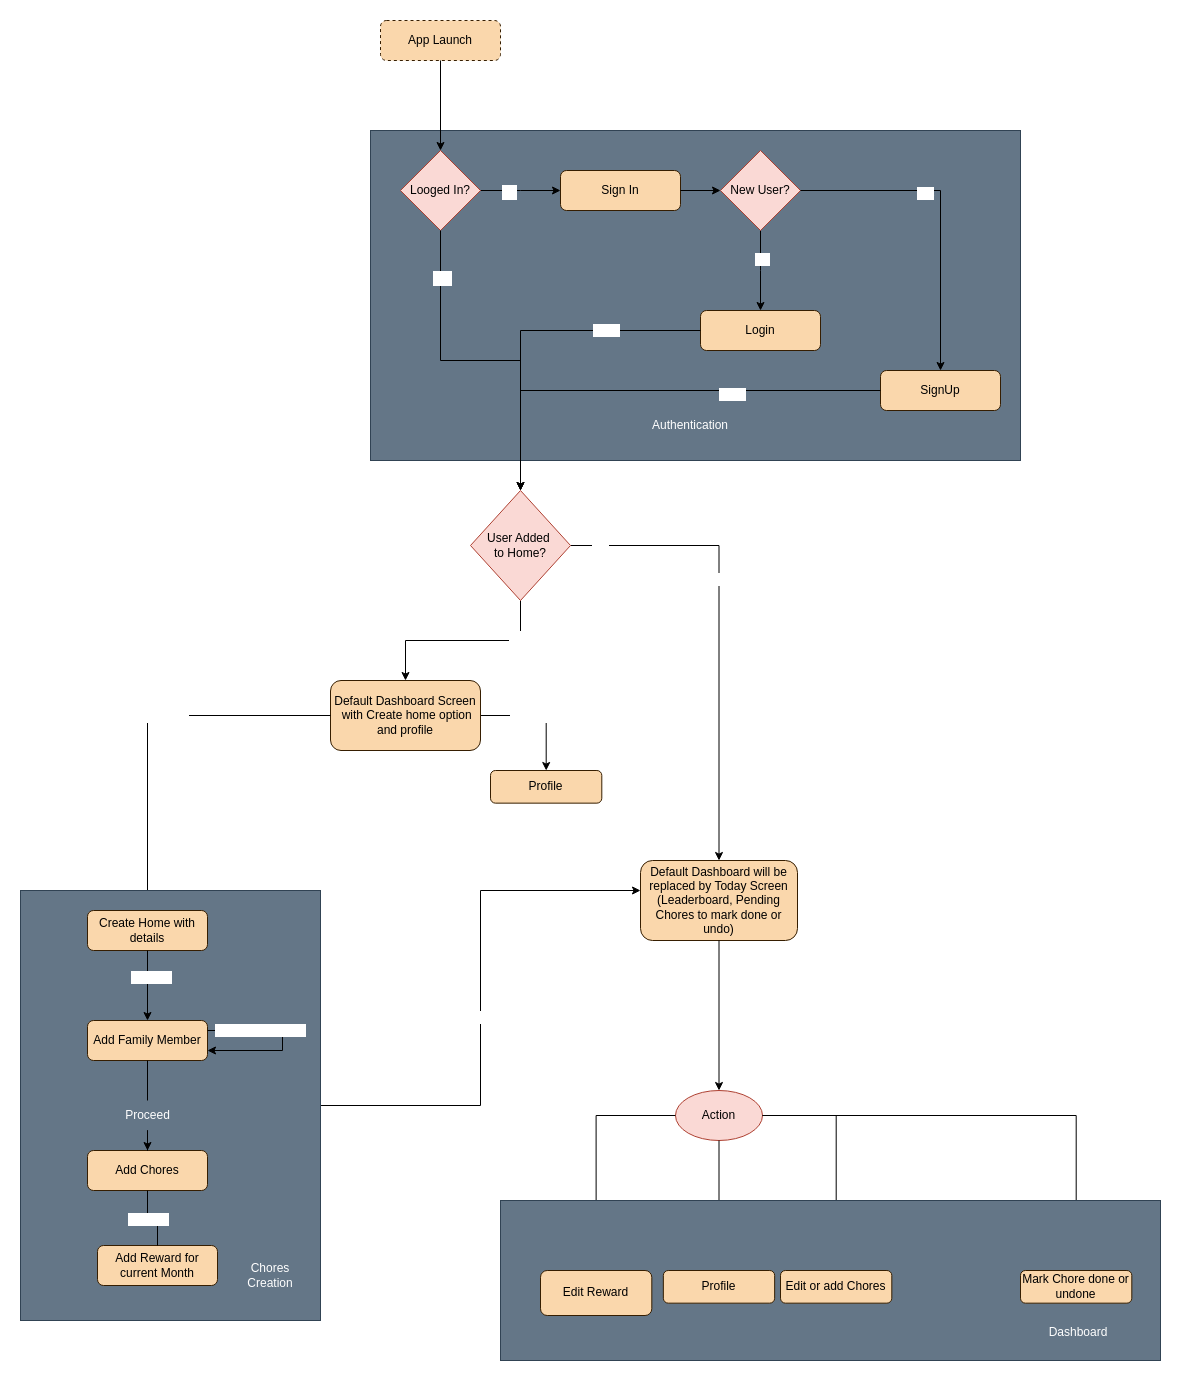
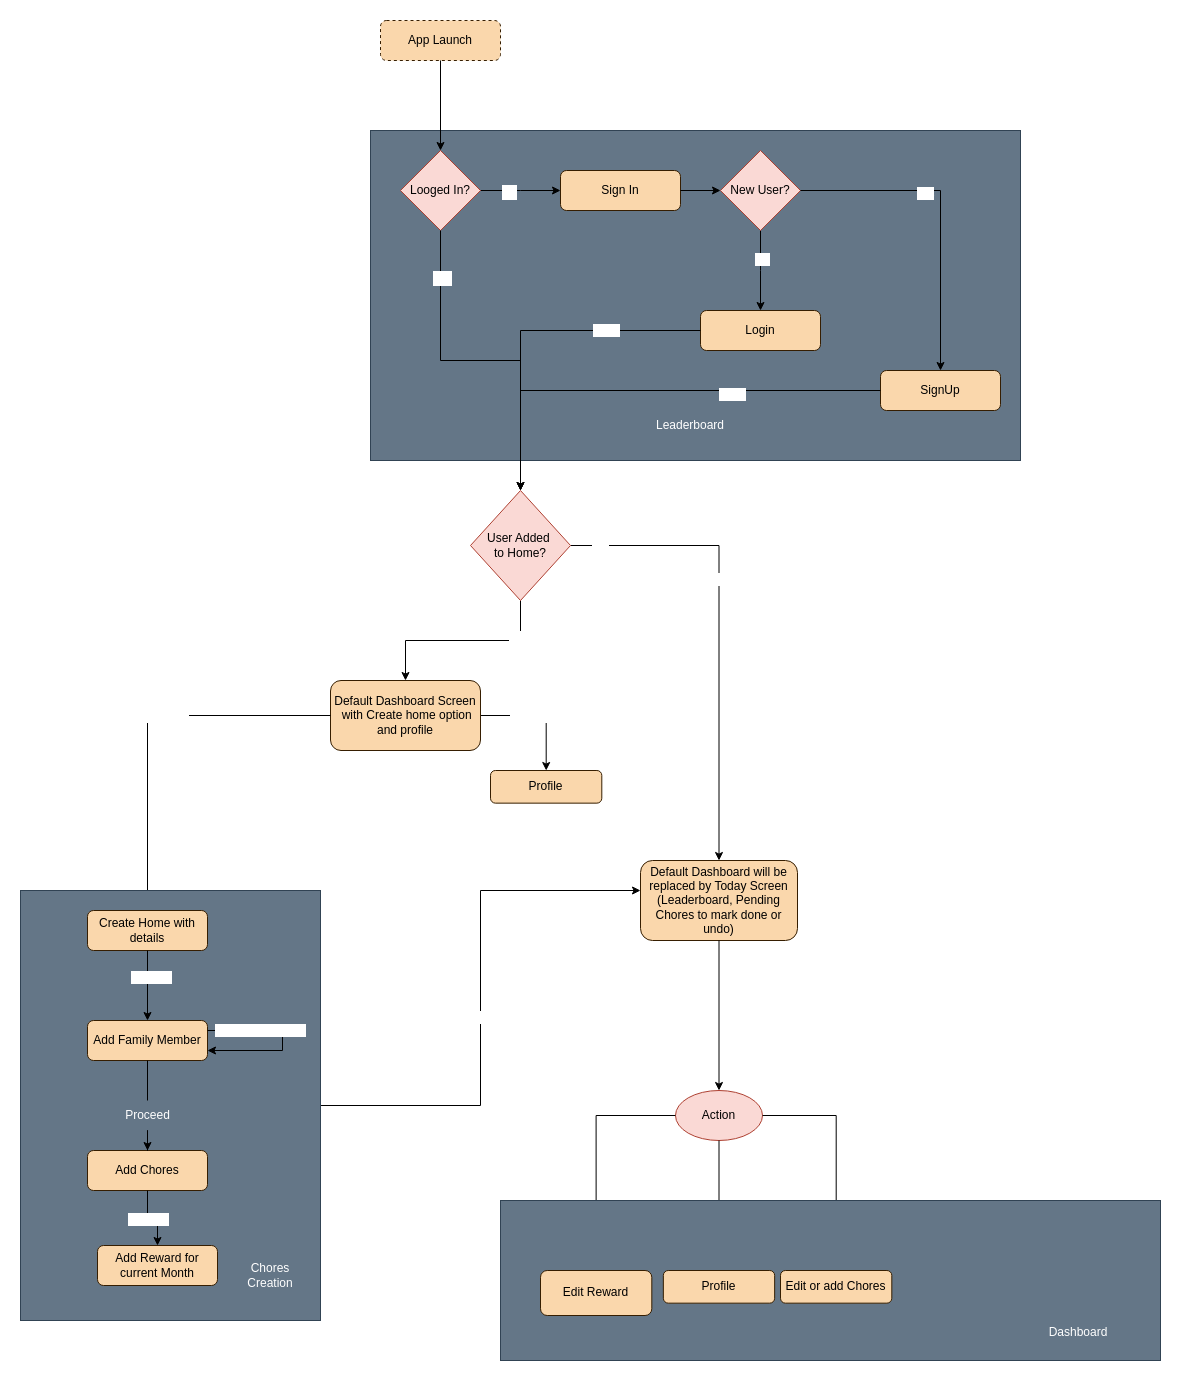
  <mxCell id="0" />
  <mxCell id="1" parent="0" />
  <mxCell id="2" value="App Launch" style="rounded=1;whiteSpace=wrap;html=1;fillColor=#fad7ac;strokeColor=#361E01;fontColor=#000000;dashed=1;" vertex="1" parent="1"><mxGeometry x="380" y="20" width="120" height="40" as="geometry" /></mxCell>
  <mxCell id="3" style="edgeStyle=orthogonalEdgeStyle;rounded=0;orthogonalLoop=1;jettySize=auto;html=1;fontColor=#FFFFFF;" edge="1" parent="1" source="8" target="11"><mxGeometry relative="1" as="geometry" /></mxCell>
  <mxCell id="4" value="&lt;span style=&quot;font-size: 12px;&quot;&gt;No&lt;/span&gt;" style="edgeLabel;html=1;align=center;verticalAlign=middle;resizable=0;points=[];fontColor=#FFFFFF;" vertex="1" connectable="0" parent="3"><mxGeometry x="-0.54" y="-3" relative="1" as="geometry"><mxPoint as="offset" /></mxGeometry></mxCell>
  <mxCell id="5" style="edgeStyle=orthogonalEdgeStyle;rounded=0;orthogonalLoop=1;jettySize=auto;html=1;entryX=0.5;entryY=0;entryDx=0;entryDy=0;fontColor=#FFFFFF;" edge="1" parent="1" source="8" target="14"><mxGeometry relative="1" as="geometry" /></mxCell>
  <mxCell id="6" value="Yes" style="edgeLabel;html=1;align=center;verticalAlign=middle;resizable=0;points=[];fontColor=#FFFFFF;" vertex="1" connectable="0" parent="5"><mxGeometry x="-0.873" relative="1" as="geometry"><mxPoint as="offset" /></mxGeometry></mxCell>
  <mxCell id="7" value="To Profile" style="edgeLabel;html=1;align=center;verticalAlign=middle;resizable=0;points=[];fontColor=#FFFFFF;" vertex="1" connectable="0" parent="5"><mxGeometry x="-0.213" relative="1" as="geometry"><mxPoint as="offset" /></mxGeometry></mxCell>
  <mxCell id="8" value="User Added&amp;nbsp;&lt;br&gt;to Home?" style="rhombus;whiteSpace=wrap;html=1;strokeColor=#ae4132;fillColor=#fad9d5;fontColor=#000000;" vertex="1" parent="1"><mxGeometry x="470" y="490" width="100" height="110" as="geometry" /></mxCell>
  <mxCell id="9" style="edgeStyle=orthogonalEdgeStyle;rounded=0;orthogonalLoop=1;jettySize=auto;html=1;fontColor=#FFFFFF;" edge="1" parent="1" source="11" target="16"><mxGeometry relative="1" as="geometry" /></mxCell>
  <mxCell id="10" value="go to Profile" style="edgeLabel;html=1;align=center;verticalAlign=middle;resizable=0;points=[];fontColor=#FFFFFF;" vertex="1" connectable="0" parent="9"><mxGeometry x="-0.047" relative="1" as="geometry"><mxPoint as="offset" /></mxGeometry></mxCell>
  <mxCell id="11" value="Default Dashboard Screen&lt;br&gt;&amp;nbsp;with Create home option and profile" style="rounded=1;whiteSpace=wrap;html=1;fillColor=#fad7ac;strokeColor=#361E01;fontColor=#000000;" vertex="1" parent="1"><mxGeometry x="330" y="680" width="150" height="70" as="geometry" /></mxCell>
  <mxCell id="12" style="edgeStyle=orthogonalEdgeStyle;rounded=0;orthogonalLoop=1;jettySize=auto;html=1;fontColor=#FFFFFF;" edge="1" parent="1" source="11" target="21"><mxGeometry relative="1" as="geometry" /></mxCell>
  <mxCell id="13" value="&lt;span style=&quot;font-size: 12px;&quot;&gt;Create Home&lt;/span&gt;" style="edgeLabel;html=1;align=center;verticalAlign=middle;resizable=0;points=[];fontColor=#FFFFFF;" vertex="1" connectable="0" parent="12"><mxGeometry x="-0.056" y="-2" relative="1" as="geometry"><mxPoint y="1" as="offset" /></mxGeometry></mxCell>
  <mxCell id="14" value="Default Dashboard will be replaced by Today Screen&lt;br&gt;(Leaderboard, Pending Chores to mark done or undo)" style="rounded=1;whiteSpace=wrap;html=1;fillColor=#fad7ac;strokeColor=#361E01;fontColor=#000000;" vertex="1" parent="1"><mxGeometry x="640" y="860" width="157" height="80" as="geometry" /></mxCell>
  <mxCell id="15" style="edgeStyle=orthogonalEdgeStyle;rounded=0;orthogonalLoop=1;jettySize=auto;html=1;fontColor=#FFFFFF;entryX=0.5;entryY=0;entryDx=0;entryDy=0;exitX=0.5;exitY=1;exitDx=0;exitDy=0;" edge="1" parent="1" source="14" target="36"><mxGeometry relative="1" as="geometry"><mxPoint x="1258" y="1040" as="targetPoint" /></mxGeometry></mxCell>
  <mxCell id="16" value="Profile" style="rounded=1;whiteSpace=wrap;html=1;fillColor=#fad7ac;strokeColor=#361E01;fontColor=#000000;" vertex="1" parent="1"><mxGeometry x="490" y="769.998" width="111.295" height="32.653" as="geometry" /></mxCell>
  <mxCell id="17" style="edgeStyle=orthogonalEdgeStyle;rounded=0;orthogonalLoop=1;jettySize=auto;html=1;entryX=0;entryY=0.375;entryDx=0;entryDy=0;entryPerimeter=0;fontColor=#FFFFFF;" edge="1" parent="1" source="20" target="14"><mxGeometry relative="1" as="geometry" /></mxCell>
  <mxCell id="18" value="Done" style="edgeLabel;html=1;align=center;verticalAlign=middle;resizable=0;points=[];fontColor=#FFFFFF;" vertex="1" connectable="0" parent="17"><mxGeometry x="-0.07" y="-1" relative="1" as="geometry"><mxPoint as="offset" /></mxGeometry></mxCell>
  <mxCell id="19" value="" style="group" vertex="1" connectable="0" parent="1"><mxGeometry x="20" y="890" width="300" height="430" as="geometry" /></mxCell>
  <mxCell id="20" value="" style="rounded=0;whiteSpace=wrap;html=1;strokeColor=#314354;fillColor=#647687;fontColor=#ffffff;container=0;" vertex="1" parent="19"><mxGeometry width="300" height="430" as="geometry" /></mxCell>
  <mxCell id="21" value="Create Home with details" style="rounded=1;whiteSpace=wrap;html=1;fillColor=#fad7ac;strokeColor=#361E01;fontColor=#000000;container=0;" vertex="1" parent="19"><mxGeometry x="67" y="20" width="120" height="40" as="geometry" /></mxCell>
  <mxCell id="22" value="Add Family Member" style="rounded=1;whiteSpace=wrap;html=1;fillColor=#fad7ac;strokeColor=#361E01;fontColor=#000000;container=0;" vertex="1" parent="19"><mxGeometry x="67" y="130" width="120" height="40" as="geometry" /></mxCell>
  <mxCell id="23" value="Add Chores" style="rounded=1;whiteSpace=wrap;html=1;fillColor=#fad7ac;strokeColor=#361E01;fontColor=#000000;container=0;" vertex="1" parent="19"><mxGeometry x="67" y="260" width="120" height="40" as="geometry" /></mxCell>
  <mxCell id="24" style="edgeStyle=orthogonalEdgeStyle;rounded=0;orthogonalLoop=1;jettySize=auto;html=1;entryX=0.5;entryY=0;entryDx=0;entryDy=0;fontColor=#FFFFFF;" edge="1" parent="19" source="21" target="22"><mxGeometry relative="1" as="geometry" /></mxCell>
  <mxCell id="25" value="Proceed&lt;br&gt;" style="edgeLabel;html=1;align=center;verticalAlign=middle;resizable=0;points=[];fontColor=#FFFFFF;container=0;" vertex="1" connectable="0" parent="24"><mxGeometry x="-0.248" y="3" relative="1" as="geometry"><mxPoint as="offset" /></mxGeometry></mxCell>
  <mxCell id="26" value="Proceed" style="text;html=1;align=center;verticalAlign=middle;resizable=0;points=[];autosize=1;strokeColor=none;fillColor=none;fontColor=#FFFFFF;container=0;" vertex="1" parent="19"><mxGeometry x="92" y="210" width="70" height="30" as="geometry" /></mxCell>
  <mxCell id="27" style="edgeStyle=orthogonalEdgeStyle;rounded=0;orthogonalLoop=1;jettySize=auto;html=1;fontColor=#FFFFFF;startArrow=none;" edge="1" parent="19" source="26" target="23"><mxGeometry relative="1" as="geometry" /></mxCell>
  <mxCell id="28" value="" style="edgeStyle=orthogonalEdgeStyle;rounded=0;orthogonalLoop=1;jettySize=auto;html=1;fontColor=#FFFFFF;endArrow=none;" edge="1" parent="19" source="22" target="26"><mxGeometry relative="1" as="geometry"><mxPoint x="132" y="190" as="sourcePoint" /><mxPoint x="137" y="250" as="targetPoint" /></mxGeometry></mxCell>
  <mxCell id="29" value="Add Reward for current Month" style="rounded=1;whiteSpace=wrap;html=1;fillColor=#fad7ac;strokeColor=#361E01;fontColor=#000000;container=0;" vertex="1" parent="19"><mxGeometry x="77" y="355" width="120" height="40" as="geometry" /></mxCell>
- <mxCell id="30" style="edgeStyle=orthogonalEdgeStyle;rounded=0;orthogonalLoop=1;jettySize=auto;html=1;entryX=0.5;entryY=0;entryDx=0;entryDy=0;fontColor=#FFFFFF;endArrow=none;" edge="1" parent="19" source="23" target="29"><mxGeometry relative="1" as="geometry" /></mxCell>
+ <mxCell id="30" style="edgeStyle=orthogonalEdgeStyle;rounded=0;orthogonalLoop=1;jettySize=auto;html=1;entryX=0.5;entryY=0;entryDx=0;entryDy=0;fontColor=#FFFFFF;" edge="1" parent="19" source="23" target="29"><mxGeometry relative="1" as="geometry" /></mxCell>
  <mxCell id="31" value="Proceed" style="edgeLabel;html=1;align=center;verticalAlign=middle;resizable=0;points=[];fontColor=#FFFFFF;container=0;" vertex="1" connectable="0" parent="30"><mxGeometry x="-0.133" y="-1" relative="1" as="geometry"><mxPoint as="offset" /></mxGeometry></mxCell>
  <mxCell id="32" style="edgeStyle=orthogonalEdgeStyle;rounded=0;orthogonalLoop=1;jettySize=auto;html=1;fontColor=#FFFFFF;elbow=vertical;" edge="1" parent="19" source="22" target="22"><mxGeometry relative="1" as="geometry"><Array as="points"><mxPoint x="262" y="150" /></Array></mxGeometry></mxCell>
  <mxCell id="33" value="Add more member" style="edgeLabel;html=1;align=center;verticalAlign=middle;resizable=0;points=[];fontColor=#FFFFFF;container=0;" vertex="1" connectable="0" parent="32"><mxGeometry x="-0.388" y="1" relative="1" as="geometry"><mxPoint as="offset" /></mxGeometry></mxCell>
  <mxCell id="34" value="Chores Creation" style="text;html=1;strokeColor=none;fillColor=none;align=center;verticalAlign=middle;whiteSpace=wrap;rounded=0;fontColor=#FFFFFF;container=0;" vertex="1" parent="19"><mxGeometry x="220" y="370" width="60" height="30" as="geometry" /></mxCell>
  <mxCell id="35" value="" style="group" vertex="1" connectable="0" parent="1"><mxGeometry x="500" y="1090" width="660" height="270" as="geometry" /></mxCell>
  <mxCell id="36" value="Action" style="ellipse;whiteSpace=wrap;html=1;strokeColor=#ae4132;fillColor=#fad9d5;fontColor=#000000;" vertex="1" parent="35"><mxGeometry x="175.0" width="87" height="50" as="geometry" /></mxCell>
  <mxCell id="37" style="edgeStyle=orthogonalEdgeStyle;rounded=0;orthogonalLoop=1;jettySize=auto;html=1;fontColor=#FFFFFF;" edge="1" parent="35" source="36" target="42"><mxGeometry relative="1" as="geometry" /></mxCell>
  <mxCell id="38" style="edgeStyle=orthogonalEdgeStyle;rounded=0;orthogonalLoop=1;jettySize=auto;html=1;fontColor=#FFFFFF;" edge="1" parent="35" source="36" target="43"><mxGeometry relative="1" as="geometry" /></mxCell>
  <mxCell id="39" style="edgeStyle=orthogonalEdgeStyle;rounded=0;orthogonalLoop=1;jettySize=auto;html=1;entryX=0.5;entryY=0;entryDx=0;entryDy=0;fontColor=#FFFFFF;" edge="1" parent="35" source="36" target="44"><mxGeometry relative="1" as="geometry" /></mxCell>
- <mxCell id="40" style="edgeStyle=orthogonalEdgeStyle;rounded=0;orthogonalLoop=1;jettySize=auto;html=1;fontColor=#FFFFFF;" edge="1" parent="35" source="36" target="45"><mxGeometry relative="1" as="geometry" /></mxCell>
  <mxCell id="41" value="" style="rounded=0;whiteSpace=wrap;html=1;strokeColor=#314354;fillColor=#647687;fontColor=#ffffff;" vertex="1" parent="35"><mxGeometry y="110" width="660" height="160" as="geometry" /></mxCell>
  <mxCell id="42" value="Edit or add Chores" style="rounded=1;whiteSpace=wrap;html=1;fillColor=#fad7ac;strokeColor=#361E01;fontColor=#000000;" vertex="1" parent="35"><mxGeometry x="279.996" y="179.998" width="111.295" height="32.653" as="geometry" /></mxCell>
  <mxCell id="43" value="Profile" style="rounded=1;whiteSpace=wrap;html=1;fillColor=#fad7ac;strokeColor=#361E01;fontColor=#000000;" vertex="1" parent="35"><mxGeometry x="162.85" y="179.998" width="111.295" height="32.653" as="geometry" /></mxCell>
  <mxCell id="44" value="Edit Reward" style="rounded=1;whiteSpace=wrap;html=1;fillColor=#fad7ac;strokeColor=#361E01;fontColor=#000000;" vertex="1" parent="35"><mxGeometry x="40.001" y="179.998" width="111.295" height="45" as="geometry" /></mxCell>
- <mxCell id="45" value="Mark Chore done or undone" style="rounded=1;whiteSpace=wrap;html=1;fillColor=#fad7ac;strokeColor=#361E01;fontColor=#000000;" vertex="1" parent="35"><mxGeometry x="520.002" y="179.998" width="111.295" height="32.653" as="geometry" /></mxCell>
  <mxCell id="46" value="Dashboard" style="text;html=1;strokeColor=none;fillColor=none;align=center;verticalAlign=middle;whiteSpace=wrap;rounded=0;fontColor=#FFFFFF;" vertex="1" parent="35"><mxGeometry x="550.003" y="230.0" width="55.648" height="24.49" as="geometry" /></mxCell>
  <mxCell id="47" value="" style="group" vertex="1" connectable="0" parent="1"><mxGeometry x="370" y="130" width="650" height="330" as="geometry" /></mxCell>
  <mxCell id="48" value="" style="rounded=0;whiteSpace=wrap;html=1;strokeColor=#314354;fillColor=#647687;fontColor=#ffffff;container=0;" vertex="1" parent="47"><mxGeometry width="650" height="330" as="geometry" /></mxCell>
  <mxCell id="49" style="edgeStyle=orthogonalEdgeStyle;rounded=0;orthogonalLoop=1;jettySize=auto;html=1;fontColor=#FFFFFF;" edge="1" parent="47" source="51"><mxGeometry relative="1" as="geometry"><mxPoint x="190" y="60" as="targetPoint" /></mxGeometry></mxCell>
  <mxCell id="50" value="&lt;span style=&quot;font-size: 12px;&quot;&gt;No&lt;/span&gt;" style="edgeLabel;html=1;align=center;verticalAlign=middle;resizable=0;points=[];fontColor=#FFFFFF;container=0;" vertex="1" connectable="0" parent="49"><mxGeometry x="-0.3" relative="1" as="geometry"><mxPoint y="1" as="offset" /></mxGeometry></mxCell>
  <mxCell id="51" value="Looged In?" style="rhombus;whiteSpace=wrap;html=1;strokeColor=#ae4132;fillColor=#fad9d5;fontColor=#000000;container=0;" vertex="1" parent="47"><mxGeometry x="30" y="20" width="80" height="80" as="geometry" /></mxCell>
  <mxCell id="52" value="Sign In" style="rounded=1;whiteSpace=wrap;html=1;fillColor=#fad7ac;strokeColor=#361E01;fontColor=#000000;container=0;" vertex="1" parent="47"><mxGeometry x="190" y="40" width="120" height="40" as="geometry" /></mxCell>
  <mxCell id="53" style="edgeStyle=orthogonalEdgeStyle;rounded=0;orthogonalLoop=1;jettySize=auto;html=1;fontColor=#FFFFFF;" edge="1" parent="47" source="55"><mxGeometry relative="1" as="geometry"><mxPoint x="390" y="180" as="targetPoint" /></mxGeometry></mxCell>
  <mxCell id="54" value="No" style="edgeLabel;html=1;align=center;verticalAlign=middle;resizable=0;points=[];fontColor=#FFFFFF;container=0;" vertex="1" connectable="0" parent="53"><mxGeometry x="-0.312" y="1" relative="1" as="geometry"><mxPoint as="offset" /></mxGeometry></mxCell>
  <mxCell id="55" value="New User?" style="rhombus;whiteSpace=wrap;html=1;strokeColor=#ae4132;fillColor=#fad9d5;fontColor=#000000;container=0;" vertex="1" parent="47"><mxGeometry x="350" y="20" width="80" height="80" as="geometry" /></mxCell>
  <mxCell id="56" style="edgeStyle=orthogonalEdgeStyle;rounded=0;orthogonalLoop=1;jettySize=auto;html=1;fontColor=#FFFFFF;" edge="1" parent="47" source="52" target="55"><mxGeometry relative="1" as="geometry" /></mxCell>
  <mxCell id="57" value="SignUp" style="rounded=1;whiteSpace=wrap;html=1;fillColor=#fad7ac;strokeColor=#361E01;fontColor=#000000;container=0;" vertex="1" parent="47"><mxGeometry x="510" y="240" width="120" height="40" as="geometry" /></mxCell>
  <mxCell id="58" style="edgeStyle=orthogonalEdgeStyle;rounded=0;orthogonalLoop=1;jettySize=auto;html=1;fontColor=#FFFFFF;" edge="1" parent="47" source="55" target="57"><mxGeometry relative="1" as="geometry" /></mxCell>
  <mxCell id="59" value="Yes" style="edgeLabel;html=1;align=center;verticalAlign=middle;resizable=0;points=[];fontColor=#FFFFFF;container=0;" vertex="1" connectable="0" parent="58"><mxGeometry x="-0.225" y="-1" relative="1" as="geometry"><mxPoint y="1" as="offset" /></mxGeometry></mxCell>
  <mxCell id="60" value="Login" style="rounded=1;whiteSpace=wrap;html=1;fillColor=#fad7ac;strokeColor=#361E01;fontColor=#000000;container=0;" vertex="1" parent="47"><mxGeometry x="330" y="180" width="120" height="40" as="geometry" /></mxCell>
- <mxCell id="61" value="Authentication" style="text;html=1;strokeColor=none;fillColor=none;align=center;verticalAlign=middle;whiteSpace=wrap;rounded=0;fontColor=#FFFFFF;container=0;" vertex="1" parent="47"><mxGeometry x="290" y="280" width="60" height="30" as="geometry" /></mxCell>
+ <mxCell id="61" value="Leaderboard" style="text;html=1;strokeColor=none;fillColor=none;align=center;verticalAlign=middle;whiteSpace=wrap;rounded=0;fontColor=#FFFFFF;container=0;" vertex="1" parent="47"><mxGeometry x="290" y="280" width="60" height="30" as="geometry" /></mxCell>
  <mxCell id="62" style="edgeStyle=orthogonalEdgeStyle;rounded=0;orthogonalLoop=1;jettySize=auto;html=1;fontColor=#FFFFFF;entryX=0.5;entryY=0;entryDx=0;entryDy=0;" edge="1" parent="1" source="51" target="8"><mxGeometry relative="1" as="geometry"><mxPoint x="-240" y="170" as="targetPoint" /></mxGeometry></mxCell>
  <mxCell id="63" value="&lt;span style=&quot;font-size: 12px;&quot;&gt;Yes&lt;/span&gt;" style="edgeLabel;html=1;align=center;verticalAlign=middle;resizable=0;points=[];fontColor=#FFFFFF;container=0;" vertex="1" connectable="0" parent="62"><mxGeometry x="-0.725" y="1" relative="1" as="geometry"><mxPoint as="offset" /></mxGeometry></mxCell>
  <mxCell id="64" style="edgeStyle=orthogonalEdgeStyle;rounded=0;orthogonalLoop=1;jettySize=auto;html=1;fontColor=#FFFFFF;" edge="1" parent="1" source="57" target="8"><mxGeometry relative="1" as="geometry"><mxPoint x="-180" y="190" as="targetPoint" /></mxGeometry></mxCell>
  <mxCell id="65" value="Done" style="edgeLabel;html=1;align=center;verticalAlign=middle;resizable=0;points=[];fontColor=#FFFFFF;container=0;" vertex="1" connectable="0" parent="64"><mxGeometry x="-0.352" y="3" relative="1" as="geometry"><mxPoint as="offset" /></mxGeometry></mxCell>
  <mxCell id="66" style="edgeStyle=orthogonalEdgeStyle;rounded=0;orthogonalLoop=1;jettySize=auto;html=1;entryX=0.5;entryY=0;entryDx=0;entryDy=0;fontColor=#FFFFFF;" edge="1" parent="1" source="60" target="8"><mxGeometry relative="1" as="geometry"><mxPoint x="-180" y="190" as="targetPoint" /></mxGeometry></mxCell>
  <mxCell id="67" value="Done" style="edgeLabel;html=1;align=center;verticalAlign=middle;resizable=0;points=[];fontColor=#FFFFFF;container=0;" vertex="1" connectable="0" parent="66"><mxGeometry x="-0.441" y="-1" relative="1" as="geometry"><mxPoint as="offset" /></mxGeometry></mxCell>
  <mxCell id="68" style="edgeStyle=orthogonalEdgeStyle;rounded=0;orthogonalLoop=1;jettySize=auto;html=1;entryX=0.5;entryY=0;entryDx=0;entryDy=0;fontColor=#000000;" edge="1" parent="1" source="2" target="51"><mxGeometry relative="1" as="geometry" /></mxCell>
